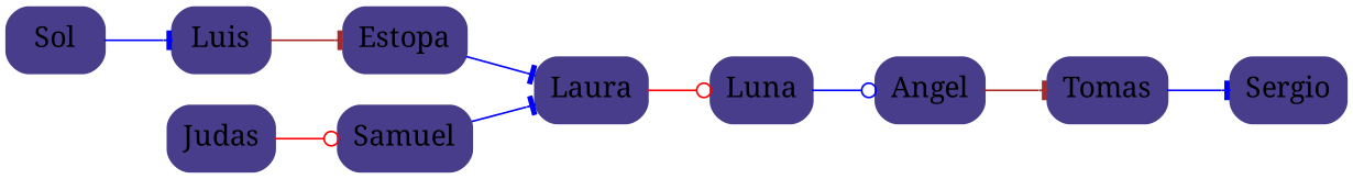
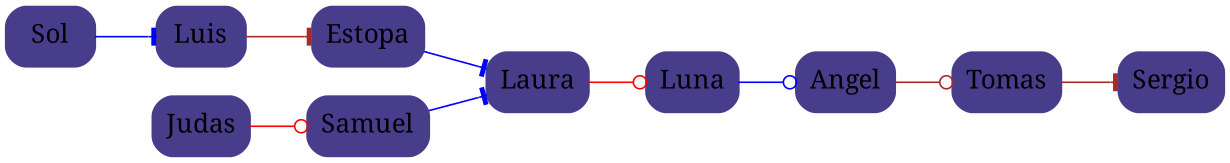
  digraph {
    fontname="Noto Serif"
    rankdir=LR
    node [color=darkslateblue fontname="Noto Serif" fontsize=16 shape=Mrecord style="filled, bold"]
    edge [arrowhead=tee color=blue fontname="Noto Serif"]
    n1 [label=" Sol"]
    n2 [label=" Luis"]
    n3 [label=" Estopa"]
    n4 [label=" Laura"]
    n5 [label=" Judas"]
    n6 [label=" Samuel"]
    n7 [label=" Luna"]
    n8 [label=" Angel"]
    n9 [label=" Tomas"]
    n10 [label=" Sergio"]
    n1 -> n2
    n2 -> n3 [color=brown]
    n3 -> n4
    n4 -> n7 [arrowhead=odot color=red]
    n5 -> n6 [arrowhead=odot color=red]
    n6 -> n4
    n7 -> n8 [arrowhead=odot]
-   n8 -> n9 [color=brown]
-   n9 -> n10
+   n8 -> n9 [arrowhead=odot color=brown]
+   n9 -> n10 [color=brown]
  }
